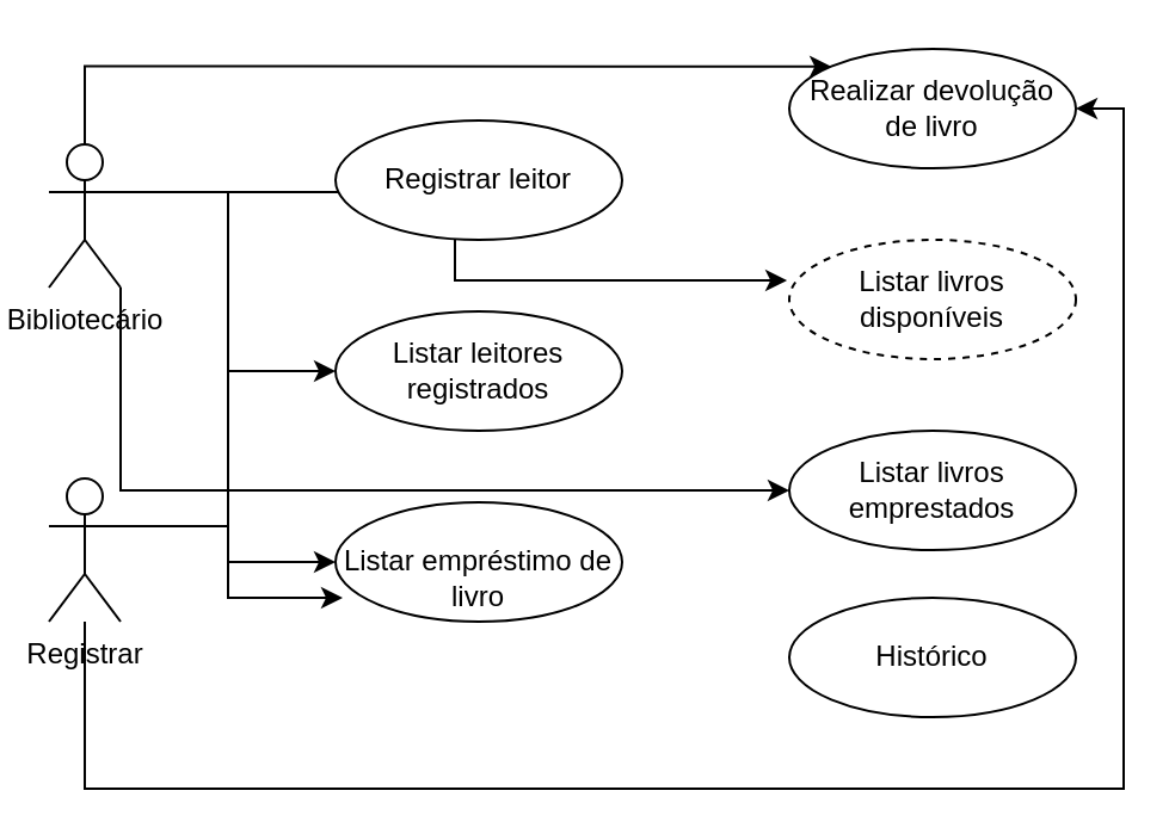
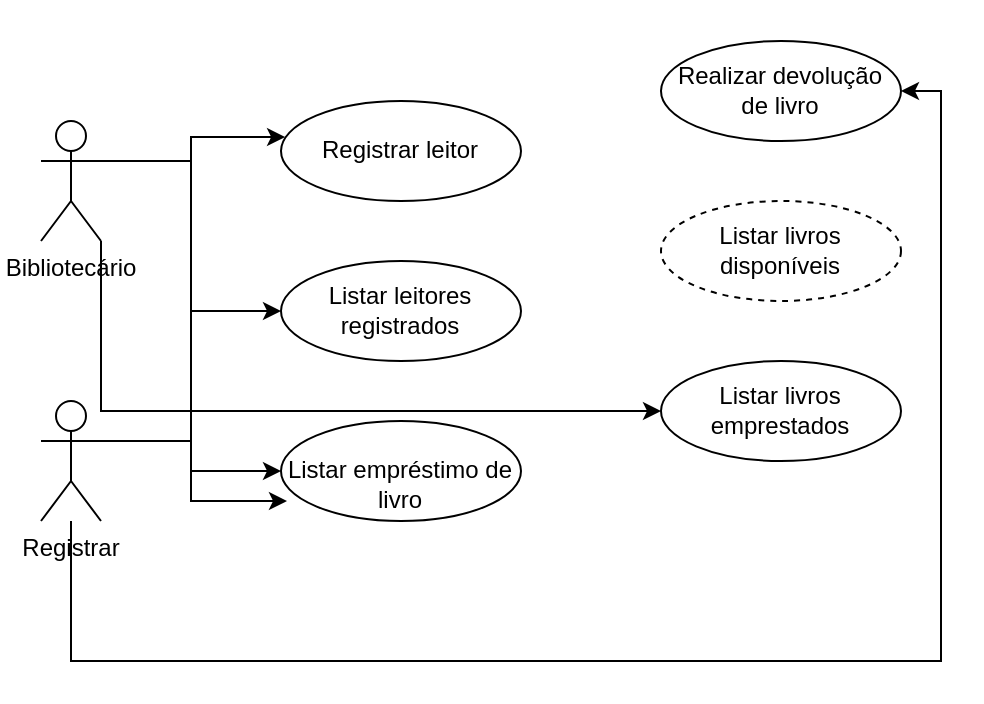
  <mxCell id="0" />
  <mxCell id="1" parent="0" />
  <mxCell id="2" style="edgeStyle=orthogonalEdgeStyle;rounded=0;orthogonalLoop=1;jettySize=auto;html=1;exitX=1;exitY=0.333;exitDx=0;exitDy=0;exitPerimeter=0;entryX=0.025;entryY=0.8;entryDx=0;entryDy=0;entryPerimeter=0;" edge="1" parent="1" source="4" target="15"><mxGeometry relative="1" as="geometry" /></mxCell>
  <mxCell id="3" style="edgeStyle=orthogonalEdgeStyle;rounded=0;orthogonalLoop=1;jettySize=auto;html=1;entryX=1;entryY=0.5;entryDx=0;entryDy=0;" edge="1" parent="1" source="4" target="16"><mxGeometry relative="1" as="geometry"><Array as="points"><mxPoint x="35" y="330" /><mxPoint x="470" y="330" /><mxPoint x="470" y="45" /></Array></mxGeometry></mxCell>
  <mxCell id="4" value="Registrar" style="shape=umlActor;verticalLabelPosition=bottom;verticalAlign=top;html=1;outlineConnect=0;" vertex="1" parent="1"><mxGeometry x="20" y="200" width="30" height="60" as="geometry" /></mxCell>
+ <mxCell id="5" style="edgeStyle=orthogonalEdgeStyle;rounded=0;orthogonalLoop=1;jettySize=auto;html=1;exitX=1;exitY=0.333;exitDx=0;exitDy=0;exitPerimeter=0;entryX=0.017;entryY=0.36;entryDx=0;entryDy=0;entryPerimeter=0;" edge="1" parent="1" source="11" target="12"><mxGeometry relative="1" as="geometry" /></mxCell>
  <mxCell id="6" style="edgeStyle=orthogonalEdgeStyle;rounded=0;orthogonalLoop=1;jettySize=auto;html=1;exitX=1;exitY=0.333;exitDx=0;exitDy=0;exitPerimeter=0;entryX=0;entryY=0.5;entryDx=0;entryDy=0;" edge="1" parent="1" source="11" target="13"><mxGeometry relative="1" as="geometry" /></mxCell>
  <mxCell id="7" style="edgeStyle=orthogonalEdgeStyle;rounded=0;orthogonalLoop=1;jettySize=auto;html=1;exitX=1;exitY=0.333;exitDx=0;exitDy=0;exitPerimeter=0;entryX=0;entryY=0.5;entryDx=0;entryDy=0;" edge="1" parent="1" source="11" target="15"><mxGeometry relative="1" as="geometry" /></mxCell>
- <mxCell id="8" style="edgeStyle=orthogonalEdgeStyle;rounded=0;orthogonalLoop=1;jettySize=auto;html=1;exitX=0.5;exitY=0;exitDx=0;exitDy=0;exitPerimeter=0;entryX=0;entryY=0;entryDx=0;entryDy=0;" edge="1" parent="1" source="11" target="16"><mxGeometry relative="1" as="geometry" /></mxCell>
- <mxCell id="9" style="edgeStyle=orthogonalEdgeStyle;rounded=0;orthogonalLoop=1;jettySize=auto;html=1;exitX=1;exitY=0.333;exitDx=0;exitDy=0;exitPerimeter=0;entryX=-0.008;entryY=0.34;entryDx=0;entryDy=0;entryPerimeter=0;" edge="1" parent="1" source="11" target="17"><mxGeometry relative="1" as="geometry" /></mxCell>
  <mxCell id="10" style="edgeStyle=orthogonalEdgeStyle;rounded=0;orthogonalLoop=1;jettySize=auto;html=1;exitX=1;exitY=1;exitDx=0;exitDy=0;exitPerimeter=0;entryX=0;entryY=0.5;entryDx=0;entryDy=0;" edge="1" parent="1" source="11" target="14"><mxGeometry relative="1" as="geometry" /></mxCell>
  <mxCell id="11" value="Bibliotecário&lt;br&gt;" style="shape=umlActor;verticalLabelPosition=bottom;verticalAlign=top;html=1;outlineConnect=0;" vertex="1" parent="1"><mxGeometry x="20" y="60" width="30" height="60" as="geometry" /></mxCell>
  <mxCell id="12" value="Registrar leitor&lt;br&gt;" style="ellipse;whiteSpace=wrap;html=1;" vertex="1" parent="1"><mxGeometry x="140" y="50" width="120" height="50" as="geometry" /></mxCell>
  <mxCell id="13" value="Listar leitores registrados" style="ellipse;whiteSpace=wrap;html=1;" vertex="1" parent="1"><mxGeometry x="140" y="130" width="120" height="50" as="geometry" /></mxCell>
  <mxCell id="14" value="Listar livros emprestados" style="ellipse;whiteSpace=wrap;html=1;" vertex="1" parent="1"><mxGeometry x="330" y="180" width="120" height="50" as="geometry" /></mxCell>
  <mxCell id="15" value="&lt;br&gt;Listar empréstimo de livro" style="ellipse;whiteSpace=wrap;html=1;" vertex="1" parent="1"><mxGeometry x="140" y="210" width="120" height="50" as="geometry" /></mxCell>
  <mxCell id="16" value="Realizar devolução de livro" style="ellipse;whiteSpace=wrap;html=1;" vertex="1" parent="1"><mxGeometry x="330" y="20" width="120" height="50" as="geometry" /></mxCell>
  <mxCell id="17" value="Listar livros disponíveis" style="ellipse;whiteSpace=wrap;html=1;dashed=1;" vertex="1" parent="1"><mxGeometry x="330" y="100" width="120" height="50" as="geometry" /></mxCell>
- <mxCell id="18" value="Histórico" style="ellipse;whiteSpace=wrap;html=1;" vertex="1" parent="1"><mxGeometry x="330" y="250" width="120" height="50" as="geometry" /></mxCell>
